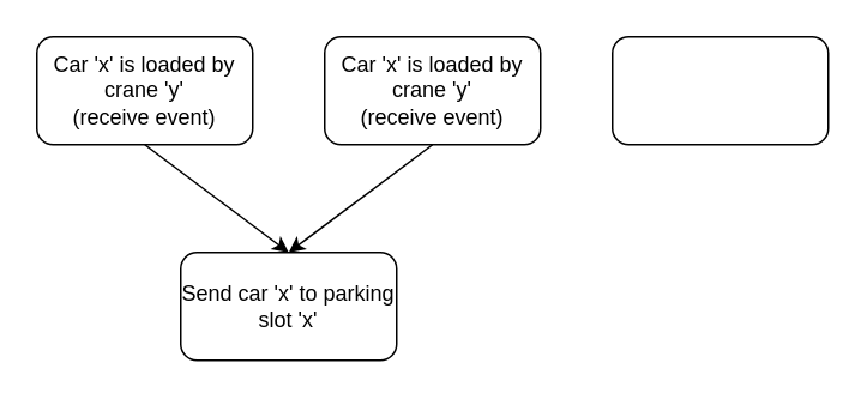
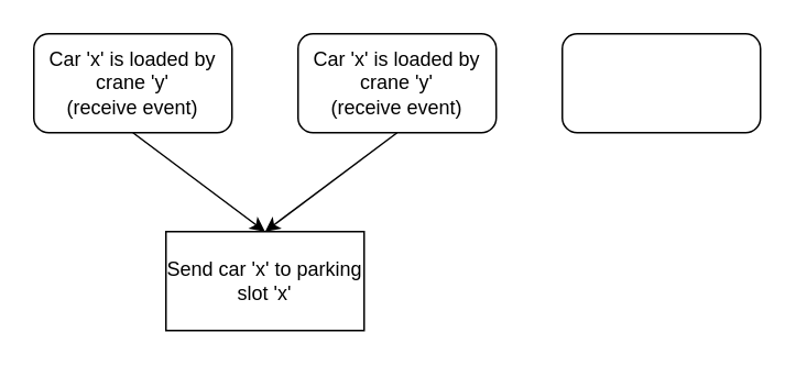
  <mxCell id="0" />
  <mxCell id="1" parent="0" />
  <mxCell id="2" value="Car 'x' is loaded by crane 'y' &lt;br&gt;(receive event)" style="rounded=1;whiteSpace=wrap;html=1;" vertex="1" parent="1"><mxGeometry x="20" y="20" width="120" height="60" as="geometry" /></mxCell>
- <mxCell id="3" value="Send car 'x' to parking slot 'x'" style="rounded=1;whiteSpace=wrap;html=1;" vertex="1" parent="1"><mxGeometry x="100" y="140" width="120" height="60" as="geometry" /></mxCell>
+ <mxCell id="3" value="Send car 'x' to parking slot 'x'" style="whiteSpace=wrap;html=1;rounded=0;" vertex="1" parent="1"><mxGeometry x="100" y="140" width="120" height="60" as="geometry" /></mxCell>
  <mxCell id="4" value="" style="endArrow=classic;html=1;rounded=0;entryX=0.5;entryY=0;entryDx=0;entryDy=0;exitX=0.5;exitY=1;exitDx=0;exitDy=0;" edge="1" parent="1" source="2" target="3"><mxGeometry width="50" height="50" relative="1" as="geometry"><mxPoint x="170" y="420" as="sourcePoint" /><mxPoint x="220" y="370" as="targetPoint" /></mxGeometry></mxCell>
  <mxCell id="5" value="Car 'x' is loaded by crane 'y'&lt;br&gt;(receive event)" style="rounded=1;whiteSpace=wrap;html=1;" vertex="1" parent="1"><mxGeometry x="180" y="20" width="120" height="60" as="geometry" /></mxCell>
  <mxCell id="6" value="" style="endArrow=classic;html=1;rounded=0;exitX=0.5;exitY=1;exitDx=0;exitDy=0;entryX=0.5;entryY=0;entryDx=0;entryDy=0;" edge="1" parent="1" source="5" target="3"><mxGeometry width="50" height="50" relative="1" as="geometry"><mxPoint x="170" y="390" as="sourcePoint" /><mxPoint x="220" y="340" as="targetPoint" /></mxGeometry></mxCell>
  <mxCell id="7" value="" style="rounded=1;whiteSpace=wrap;html=1;" vertex="1" parent="1"><mxGeometry x="340" y="20" width="120" height="60" as="geometry" /></mxCell>
